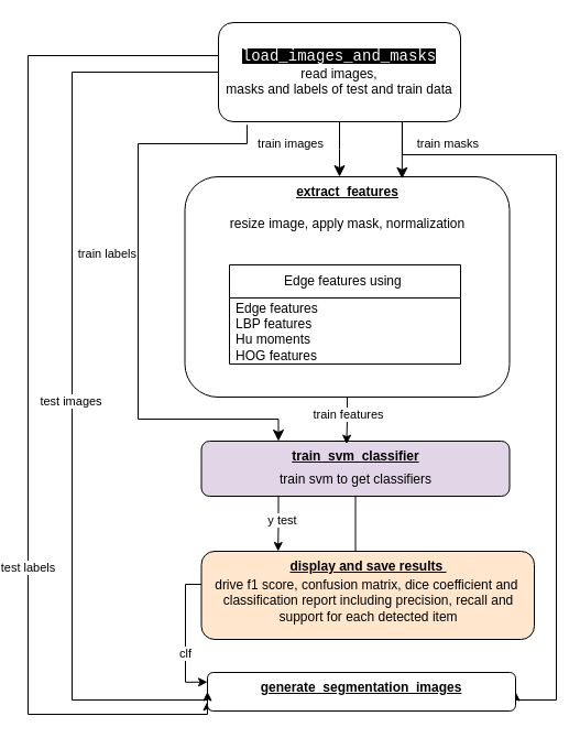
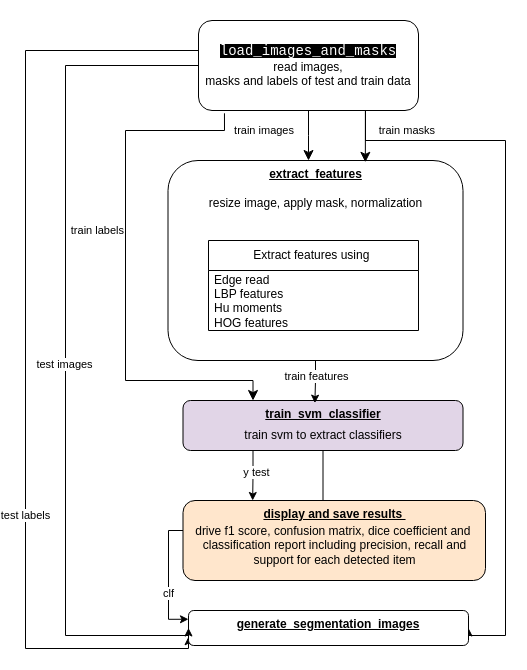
  <mxCell id="0" />
  <mxCell id="1" parent="0" />
  <mxCell id="2" value="&amp;nbsp;train images" style="rounded=0;html=1;jettySize=auto;orthogonalLoop=1;fontSize=11;endArrow=classic;endFill=1;endSize=8;strokeWidth=1;shadow=0;labelBackgroundColor=none;edgeStyle=orthogonalEdgeStyle;align=right;" parent="1" source="6" edge="1"><mxGeometry x="-0.208" y="-13" relative="1" as="geometry"><mxPoint x="303" y="160" as="targetPoint" /><mxPoint as="offset" /></mxGeometry></mxCell>
  <mxCell id="3" style="edgeStyle=orthogonalEdgeStyle;rounded=0;orthogonalLoop=1;jettySize=auto;html=1;entryX=1;entryY=0.5;entryDx=0;entryDy=0;" edge="1" parent="1" source="6" target="22"><mxGeometry relative="1" as="geometry"><Array as="points"><mxPoint x="360" y="140" /><mxPoint x="500" y="140" /><mxPoint x="500" y="635" /></Array></mxGeometry></mxCell>
  <mxCell id="4" style="edgeStyle=orthogonalEdgeStyle;rounded=0;orthogonalLoop=1;jettySize=auto;html=1;entryX=0;entryY=0.75;entryDx=0;entryDy=0;" edge="1" parent="1" source="6" target="22"><mxGeometry relative="1" as="geometry"><Array as="points"><mxPoint x="20" y="50" /><mxPoint x="20" y="648" /></Array></mxGeometry></mxCell>
  <mxCell id="5" value="test labels" style="edgeLabel;html=1;align=center;verticalAlign=middle;resizable=0;points=[];" vertex="1" connectable="0" parent="4"><mxGeometry x="0.347" y="-1" relative="1" as="geometry"><mxPoint as="offset" /></mxGeometry></mxCell>
  <mxCell id="6" value="&lt;font style=&quot;background-color: rgb(0, 0, 0);&quot; color=&quot;#fcfcfc&quot;&gt;&lt;font style=&quot;&quot; face=&quot;Consolas, Courier New, monospace&quot;&gt;&lt;span style=&quot;font-size: 14px; white-space: pre;&quot;&gt;load_images_and_masks&lt;/span&gt;&lt;/font&gt;&lt;br&gt;&lt;/font&gt;&lt;div&gt;read images,&lt;div&gt;masks and labels of test and train data&lt;/div&gt;&lt;/div&gt;" style="rounded=1;whiteSpace=wrap;html=1;fontSize=12;glass=0;strokeWidth=1;shadow=0;" parent="1" vertex="1"><mxGeometry x="193" y="20" width="220" height="90" as="geometry" /></mxCell>
  <mxCell id="7" value="&lt;b&gt;&lt;u&gt;extract_features&lt;/u&gt;&lt;/b&gt;&lt;div&gt;&lt;b&gt;&lt;u&gt;&lt;br&gt;&lt;/u&gt;&lt;/b&gt;&lt;/div&gt;&lt;div&gt;resize image, apply mask, normalization&lt;/div&gt;" style="rounded=1;whiteSpace=wrap;html=1;fontSize=12;glass=0;strokeWidth=1;shadow=0;verticalAlign=top;" vertex="1" parent="1"><mxGeometry x="162.5" y="160" width="295" height="200" as="geometry" /></mxCell>
- <mxCell id="8" value="Edge features using&amp;nbsp;" style="swimlane;fontStyle=0;childLayout=stackLayout;horizontal=1;startSize=30;horizontalStack=0;resizeParent=1;resizeParentMax=0;resizeLast=0;collapsible=1;marginBottom=0;whiteSpace=wrap;html=1;" vertex="1" parent="1"><mxGeometry x="203" y="240" width="210" height="90" as="geometry" /></mxCell>
- <mxCell id="9" value="Edge features&lt;br&gt;LBP features&lt;br&gt;Hu moments&lt;div&gt;HOG features&lt;/div&gt;" style="text;strokeColor=none;fillColor=none;align=left;verticalAlign=middle;spacingLeft=4;spacingRight=4;overflow=hidden;points=[[0,0.5],[1,0.5]];portConstraint=eastwest;rotatable=0;whiteSpace=wrap;html=1;" vertex="1" parent="8"><mxGeometry y="30" width="210" height="60" as="geometry" /></mxCell>
+ <mxCell id="8" value="Extract features using&amp;nbsp;" style="swimlane;fontStyle=0;childLayout=stackLayout;horizontal=1;startSize=30;horizontalStack=0;resizeParent=1;resizeParentMax=0;resizeLast=0;collapsible=1;marginBottom=0;whiteSpace=wrap;html=1;" vertex="1" parent="1"><mxGeometry x="203" y="240" width="210" height="90" as="geometry" /></mxCell>
+ <mxCell id="9" value="Edge read&lt;br&gt;LBP features&lt;br&gt;Hu moments&lt;div&gt;HOG features&lt;/div&gt;" style="text;strokeColor=none;fillColor=none;align=left;verticalAlign=middle;spacingLeft=4;spacingRight=4;overflow=hidden;points=[[0,0.5],[1,0.5]];portConstraint=eastwest;rotatable=0;whiteSpace=wrap;html=1;" vertex="1" parent="8"><mxGeometry y="30" width="210" height="60" as="geometry" /></mxCell>
  <mxCell id="10" value="&amp;nbsp;train masks" style="rounded=0;html=1;jettySize=auto;orthogonalLoop=1;fontSize=11;endArrow=classic;endFill=1;endSize=8;strokeWidth=1;shadow=0;labelBackgroundColor=none;edgeStyle=orthogonalEdgeStyle;align=right;exitX=0.75;exitY=1;exitDx=0;exitDy=0;entryX=0.669;entryY=0.009;entryDx=0;entryDy=0;entryPerimeter=0;" edge="1" parent="1" source="6" target="7"><mxGeometry x="-0.199" y="71" relative="1" as="geometry"><mxPoint x="313" y="170" as="targetPoint" /><mxPoint as="offset" /><mxPoint x="313" y="120" as="sourcePoint" /><Array as="points"><mxPoint x="359" y="110" /></Array></mxGeometry></mxCell>
  <mxCell id="11" value="&amp;nbsp;train labels" style="rounded=0;html=1;jettySize=auto;orthogonalLoop=1;fontSize=11;endArrow=classic;endFill=1;endSize=8;strokeWidth=1;shadow=0;labelBackgroundColor=none;edgeStyle=orthogonalEdgeStyle;align=right;exitX=0.118;exitY=1.031;exitDx=0;exitDy=0;exitPerimeter=0;entryX=0.25;entryY=0;entryDx=0;entryDy=0;" edge="1" parent="1" source="6" target="12"><mxGeometry x="-0.158" relative="1" as="geometry"><mxPoint x="170" y="140" as="targetPoint" /><mxPoint as="offset" /><mxPoint x="313" y="120" as="sourcePoint" /><Array as="points"><mxPoint x="219" y="130" /><mxPoint x="120" y="130" /><mxPoint x="120" y="380" /><mxPoint x="248" y="380" /></Array></mxGeometry></mxCell>
  <mxCell id="12" value="&lt;b&gt;&lt;u&gt;train_svm_classifier&lt;/u&gt;&lt;/b&gt;" style="rounded=1;whiteSpace=wrap;html=1;fontSize=12;glass=0;strokeWidth=1;shadow=0;verticalAlign=top;fillColor=#e1d5e7;" vertex="1" parent="1"><mxGeometry x="177.5" y="400" width="280" height="50" as="geometry" /></mxCell>
  <mxCell id="13" style="edgeStyle=orthogonalEdgeStyle;rounded=0;orthogonalLoop=1;jettySize=auto;html=1;exitX=0.25;exitY=1;exitDx=0;exitDy=0;" edge="1" parent="1" source="17"><mxGeometry relative="1" as="geometry"><mxPoint x="247.167" y="500" as="targetPoint" /></mxGeometry></mxCell>
  <mxCell id="14" value="y test" style="edgeLabel;html=1;align=center;verticalAlign=middle;resizable=0;points=[];" vertex="1" connectable="0" parent="13"><mxGeometry x="-0.15" y="3" relative="1" as="geometry"><mxPoint as="offset" /></mxGeometry></mxCell>
  <mxCell id="15" style="edgeStyle=orthogonalEdgeStyle;rounded=0;orthogonalLoop=1;jettySize=auto;html=1;entryX=0;entryY=0.25;entryDx=0;entryDy=0;" edge="1" parent="1" source="17" target="22"><mxGeometry relative="1" as="geometry" /></mxCell>
  <mxCell id="16" value="clf" style="edgeLabel;html=1;align=center;verticalAlign=middle;resizable=0;points=[];" vertex="1" connectable="0" parent="15"><mxGeometry x="0.732" y="-1" relative="1" as="geometry"><mxPoint as="offset" /></mxGeometry></mxCell>
- <mxCell id="17" value="train svm to get classifiers" style="text;html=1;strokeColor=none;fillColor=none;align=center;verticalAlign=middle;whiteSpace=wrap;rounded=0;fontSize=12;" vertex="1" parent="1"><mxGeometry x="177.5" y="420" width="280" height="30" as="geometry" /></mxCell>
+ <mxCell id="17" value="train svm to extract classifiers" style="text;html=1;strokeColor=none;fillColor=none;align=center;verticalAlign=middle;whiteSpace=wrap;rounded=0;fontSize=12;" vertex="1" parent="1"><mxGeometry x="177.5" y="420" width="280" height="30" as="geometry" /></mxCell>
  <mxCell id="18" style="edgeStyle=orthogonalEdgeStyle;rounded=0;orthogonalLoop=1;jettySize=auto;html=1;entryX=0.471;entryY=0.053;entryDx=0;entryDy=0;entryPerimeter=0;" edge="1" parent="1" source="7" target="12"><mxGeometry relative="1" as="geometry" /></mxCell>
  <mxCell id="19" value="train features" style="edgeLabel;html=1;align=center;verticalAlign=middle;resizable=0;points=[];" vertex="1" connectable="0" parent="18"><mxGeometry x="-0.322" relative="1" as="geometry"><mxPoint as="offset" /></mxGeometry></mxCell>
  <mxCell id="20" value="&lt;b&gt;&lt;u&gt;display and save results&amp;nbsp;&lt;/u&gt;&lt;/b&gt;" style="rounded=1;whiteSpace=wrap;html=1;fontSize=12;glass=0;strokeWidth=1;shadow=0;verticalAlign=top;fillColor=#ffe6cc;" vertex="1" parent="1"><mxGeometry x="177.5" y="500" width="302.5" height="80" as="geometry" /></mxCell>
  <mxCell id="21" value="drive f1 score, confusion matrix, dice coefficient and&amp;nbsp; classification report including precision, recall and support for each detected item" style="text;html=1;strokeColor=none;fillColor=none;align=center;verticalAlign=middle;whiteSpace=wrap;rounded=0;fontSize=12;" vertex="1" parent="1"><mxGeometry x="177.5" y="520" width="302.5" height="50" as="geometry" /></mxCell>
  <mxCell id="22" value="&lt;b&gt;&lt;u&gt;generate_segmentation_images&lt;/u&gt;&lt;/b&gt;" style="rounded=1;whiteSpace=wrap;html=1;fontSize=12;glass=0;strokeWidth=1;shadow=0;verticalAlign=top;" vertex="1" parent="1"><mxGeometry x="183" y="610" width="280" height="35" as="geometry" /></mxCell>
  <mxCell id="23" style="edgeStyle=orthogonalEdgeStyle;rounded=0;orthogonalLoop=1;jettySize=auto;html=1;entryX=0;entryY=0.5;entryDx=0;entryDy=0;" edge="1" parent="1" source="6" target="22"><mxGeometry relative="1" as="geometry"><Array as="points"><mxPoint x="60" y="65" /><mxPoint x="60" y="635" /><mxPoint x="180" y="635" /><mxPoint x="180" y="635" /></Array></mxGeometry></mxCell>
  <mxCell id="24" value="test images" style="edgeLabel;html=1;align=center;verticalAlign=middle;resizable=0;points=[];" vertex="1" connectable="0" parent="23"><mxGeometry x="0.035" y="-2" relative="1" as="geometry"><mxPoint as="offset" /></mxGeometry></mxCell>
